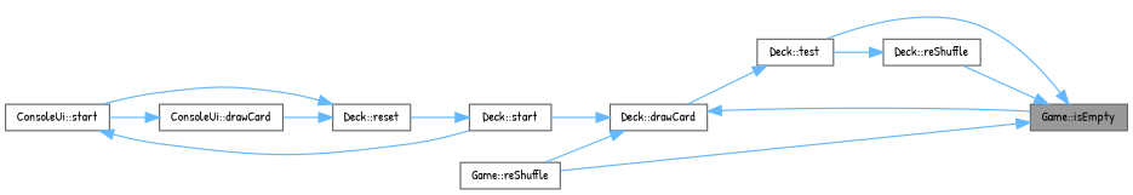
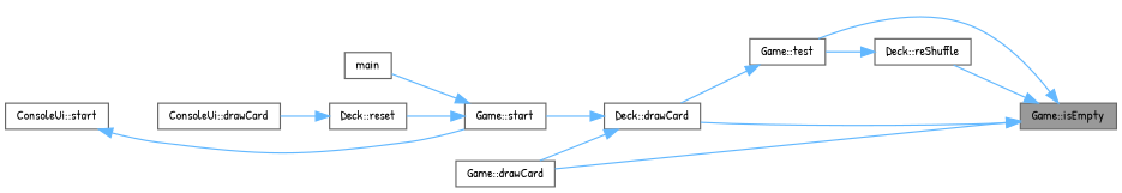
  digraph {
    fontname="Patrick Hand"
    rankdir=RL
    node [color=grey40 fillcolor=white fontname="Patrick Hand" fontsize=10 shape=box style=filled]
    edge [color=steelblue1 dir=back fontname="Patrick Hand" fontsize=10 labelfontname=Helvetica labelfontsize=10 style=solid]
    n1 [color=gray40 fillcolor=grey60 fontcolor=black height=0.2 label="Game::isEmpty" width=0.4]
    n2 [height=0.2 label="Deck::drawCard" width=0.4]
-   n3 [height=0.2 label="Game::reShuffle" width=0.4]
-   n4 [height=0.2 label="Deck::test" width=0.4]
+   n3 [height=0.2 label="Game::drawCard" width=0.4]
+   n4 [height=0.2 label="Game::test" width=0.4]
    n5 [height=0.2 label="Deck::reShuffle" width=0.4]
-   n6 [height=0.2 label="Deck::start" width=0.4]
+   n6 [height=0.2 label="Game::start" width=0.4]
+   n7 [height=0.2 label=main width=0.4]
    n8 [height=0.2 label="Deck::reset" width=0.4]
    n9 [height=0.2 label="ConsoleUi::drawCard" width=0.4]
    n10 [height=0.2 label="ConsoleUi::start" width=0.4]
-   n2 -> n1
+   n1 -> n2
    n1 -> n3
    n1 -> n4
    n1 -> n5
    n2 -> n3
    n2 -> n6
    n4 -> n2
    n5 -> n4
+   n6 -> n7
    n6 -> n8
    n8 -> n9
-   n8 -> n10
-   n9 -> n10
    n10 -> n6
  }
